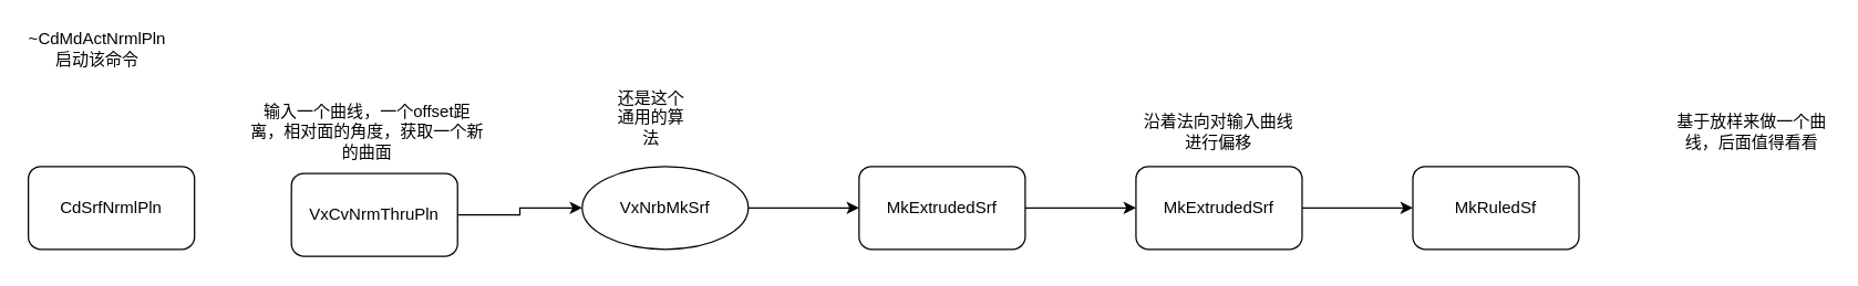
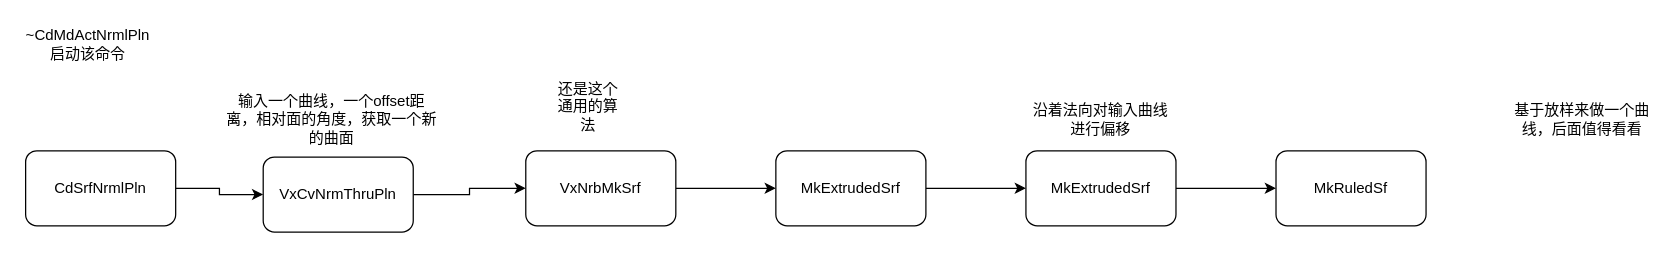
  <mxCell id="0" />
  <mxCell id="1" parent="0" />
+ <mxCell id="2" value="" style="edgeStyle=orthogonalEdgeStyle;rounded=0;orthogonalLoop=1;jettySize=auto;html=1;" edge="1" parent="1" source="3" target="5"><mxGeometry relative="1" as="geometry" /></mxCell>
  <mxCell id="3" value="CdSrfNrmlPln" style="rounded=1;whiteSpace=wrap;html=1;" vertex="1" parent="1"><mxGeometry x="20" y="120" width="120" height="60" as="geometry" /></mxCell>
  <mxCell id="4" value="" style="edgeStyle=orthogonalEdgeStyle;rounded=0;orthogonalLoop=1;jettySize=auto;html=1;" edge="1" parent="1" source="5" target="8"><mxGeometry relative="1" as="geometry" /></mxCell>
  <mxCell id="5" value="VxCvNrmThruPln" style="rounded=1;whiteSpace=wrap;html=1;" vertex="1" parent="1"><mxGeometry x="210" y="125" width="120" height="60" as="geometry" /></mxCell>
  <mxCell id="6" value="输入一个曲线，一个offset距离，相对面的角度，获取一个新的曲面" style="text;html=1;align=center;verticalAlign=middle;whiteSpace=wrap;rounded=0;" vertex="1" parent="1"><mxGeometry x="180" y="80" width="170" height="30" as="geometry" /></mxCell>
  <mxCell id="7" value="" style="edgeStyle=orthogonalEdgeStyle;rounded=0;orthogonalLoop=1;jettySize=auto;html=1;" edge="1" parent="1" source="8" target="11"><mxGeometry relative="1" as="geometry" /></mxCell>
- <mxCell id="8" value="VxNrbMkSrf" style="ellipse;whiteSpace=wrap;html=1;" vertex="1" parent="1"><mxGeometry x="420" y="120" width="120" height="60" as="geometry" /></mxCell>
+ <mxCell id="8" value="VxNrbMkSrf" style="whiteSpace=wrap;html=1;rounded=1;" vertex="1" parent="1"><mxGeometry x="420" y="120" width="120" height="60" as="geometry" /></mxCell>
  <mxCell id="9" value="还是这个通用的算法" style="text;strokeColor=none;align=center;fillColor=none;html=1;verticalAlign=middle;whiteSpace=wrap;rounded=0;" vertex="1" parent="1"><mxGeometry x="440" y="70" width="60" height="30" as="geometry" /></mxCell>
  <mxCell id="10" value="" style="edgeStyle=orthogonalEdgeStyle;rounded=0;orthogonalLoop=1;jettySize=auto;html=1;" edge="1" parent="1" source="11" target="13"><mxGeometry relative="1" as="geometry" /></mxCell>
  <mxCell id="11" value="MkExtrudedSrf" style="whiteSpace=wrap;html=1;rounded=1;" vertex="1" parent="1"><mxGeometry x="620" y="120" width="120" height="60" as="geometry" /></mxCell>
  <mxCell id="12" value="" style="edgeStyle=orthogonalEdgeStyle;rounded=0;orthogonalLoop=1;jettySize=auto;html=1;" edge="1" parent="1" source="13" target="15"><mxGeometry relative="1" as="geometry" /></mxCell>
  <mxCell id="13" value="MkExtrudedSrf" style="whiteSpace=wrap;html=1;rounded=1;" vertex="1" parent="1"><mxGeometry x="820" y="120" width="120" height="60" as="geometry" /></mxCell>
  <mxCell id="14" value="沿着法向对输入曲线进行偏移" style="text;strokeColor=none;align=center;fillColor=none;html=1;verticalAlign=middle;whiteSpace=wrap;rounded=0;" vertex="1" parent="1"><mxGeometry x="820" y="80" width="120" height="30" as="geometry" /></mxCell>
  <mxCell id="15" value="MkRuledSf" style="whiteSpace=wrap;html=1;rounded=1;" vertex="1" parent="1"><mxGeometry x="1020" y="120" width="120" height="60" as="geometry" /></mxCell>
  <mxCell id="16" value="基于放样来做一个曲线，后面值得看看" style="text;html=1;align=center;verticalAlign=middle;whiteSpace=wrap;rounded=0;" vertex="1" parent="1"><mxGeometry x="1210" y="80" width="110" height="30" as="geometry" /></mxCell>
  <mxCell id="17" value="~CdMdActNrmlPln 启动该命令" style="text;html=1;align=center;verticalAlign=middle;whiteSpace=wrap;rounded=0;" vertex="1" parent="1"><mxGeometry x="40" y="20" width="60" height="30" as="geometry" /></mxCell>
